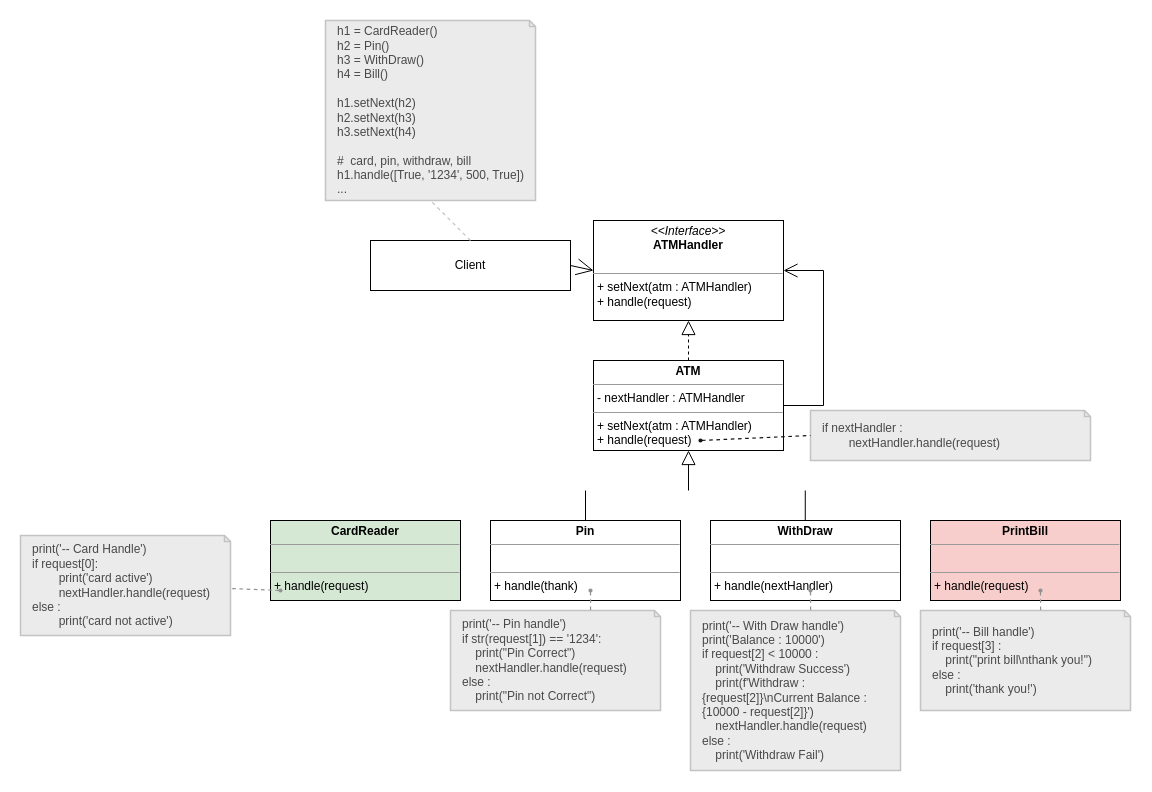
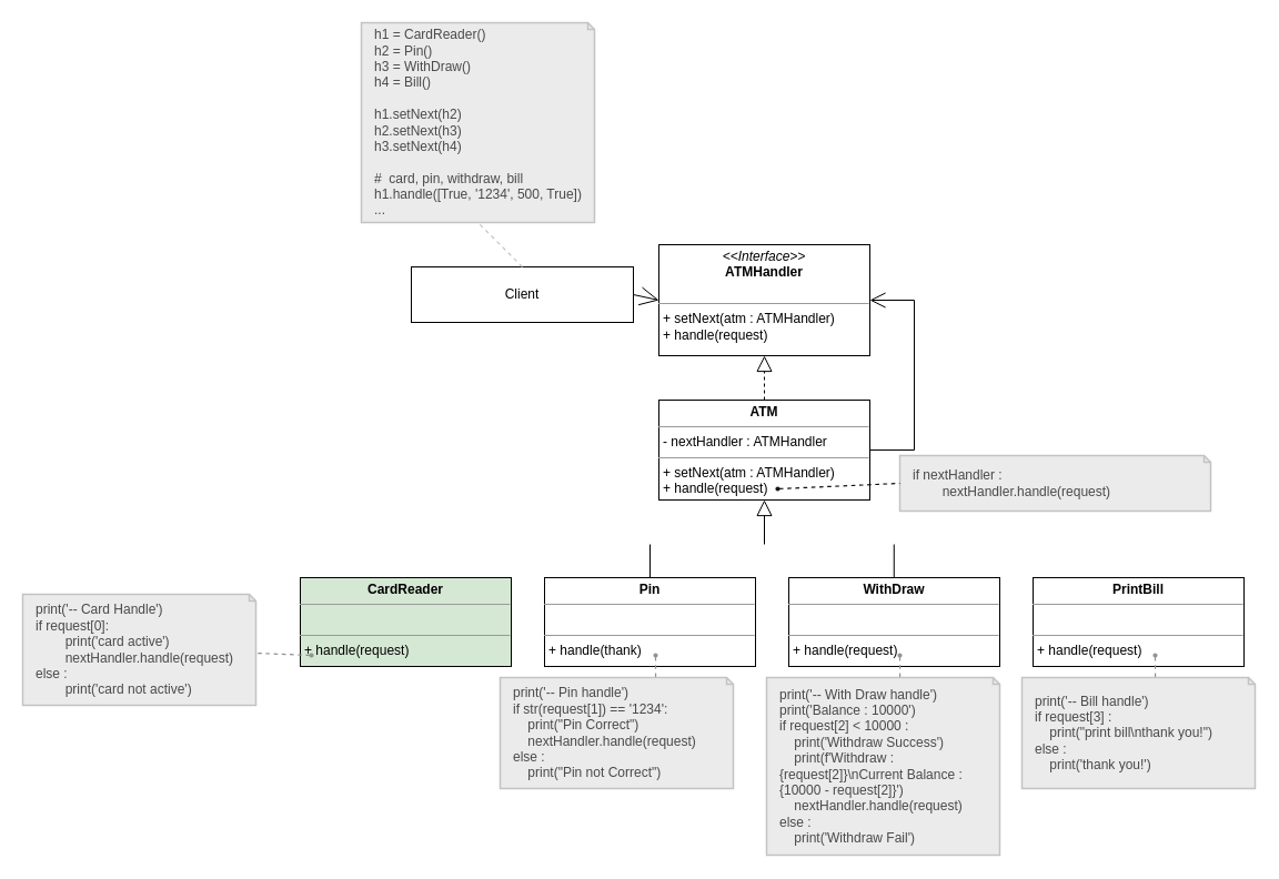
  <mxCell id="0" />
  <mxCell id="1" parent="0" />
  <mxCell id="2" value="&lt;p style=&quot;margin:0px;margin-top:4px;text-align:center;&quot;&gt;&lt;i&gt;&amp;lt;&amp;lt;Interface&amp;gt;&amp;gt;&lt;/i&gt;&lt;br&gt;&lt;b&gt;ATMHandler&lt;/b&gt;&lt;/p&gt;&lt;br&gt;&lt;hr size=&quot;1&quot;&gt;&lt;p style=&quot;margin:0px;margin-left:4px;&quot;&gt;+ setNext(atm : ATMHandler)&lt;/p&gt;&lt;p style=&quot;margin:0px;margin-left:4px;&quot;&gt;+ handle(request)&lt;/p&gt;" style="verticalAlign=top;align=left;overflow=fill;fontSize=12;fontFamily=Helvetica;html=1;whiteSpace=wrap;" parent="1" vertex="1"><mxGeometry x="593" y="220" width="190" height="100" as="geometry" /></mxCell>
  <mxCell id="3" value="&lt;p style=&quot;margin:0px;margin-top:4px;text-align:center;&quot;&gt;&lt;b&gt;ATM&lt;/b&gt;&lt;/p&gt;&lt;hr size=&quot;1&quot;&gt;&lt;p style=&quot;margin:0px;margin-left:4px;&quot;&gt;- nextHandler : ATMHandler&lt;/p&gt;&lt;hr size=&quot;1&quot;&gt;&lt;p style=&quot;border-color: var(--border-color); margin: 0px 0px 0px 4px;&quot;&gt;+ setNext(atm : ATMHandler)&lt;/p&gt;&lt;p style=&quot;border-color: var(--border-color); margin: 0px 0px 0px 4px;&quot;&gt;+ handle(request)&lt;/p&gt;" style="verticalAlign=top;align=left;overflow=fill;fontSize=12;fontFamily=Helvetica;html=1;whiteSpace=wrap;movable=0;resizable=0;rotatable=0;deletable=0;editable=0;locked=1;connectable=0;" parent="1" vertex="1"><mxGeometry x="593" y="360" width="190" height="90" as="geometry" /></mxCell>
  <mxCell id="4" value="&lt;p style=&quot;margin:0px;margin-top:4px;text-align:center;&quot;&gt;&lt;b&gt;CardReader&lt;/b&gt;&lt;/p&gt;&lt;hr size=&quot;1&quot;&gt;&lt;p style=&quot;margin:0px;margin-left:4px;&quot;&gt;&lt;br&gt;&lt;/p&gt;&lt;hr size=&quot;1&quot;&gt;&lt;p style=&quot;border-color: var(--border-color); margin: 0px 0px 0px 4px;&quot;&gt;+ handle(request&lt;span style=&quot;background-color: initial;&quot;&gt;)&lt;/span&gt;&lt;br&gt;&lt;/p&gt;" style="verticalAlign=top;align=left;overflow=fill;fontSize=12;fontFamily=Helvetica;html=1;whiteSpace=wrap;movable=0;resizable=0;rotatable=0;deletable=0;editable=0;locked=1;connectable=0;fillColor=#d5e8d4;" parent="1" vertex="1"><mxGeometry x="270" y="520" width="190" height="80" as="geometry" /></mxCell>
  <mxCell id="5" value="&lt;p style=&quot;margin:0px;margin-top:4px;text-align:center;&quot;&gt;&lt;b&gt;Pin&lt;/b&gt;&lt;/p&gt;&lt;hr size=&quot;1&quot;&gt;&lt;p style=&quot;margin:0px;margin-left:4px;&quot;&gt;&lt;br&gt;&lt;/p&gt;&lt;hr size=&quot;1&quot;&gt;&lt;p style=&quot;border-color: var(--border-color); margin: 0px 0px 0px 4px;&quot;&gt;+ handle(thank&lt;span style=&quot;background-color: initial;&quot;&gt;)&lt;/span&gt;&lt;br&gt;&lt;/p&gt;" style="verticalAlign=top;align=left;overflow=fill;fontSize=12;fontFamily=Helvetica;html=1;whiteSpace=wrap;movable=0;resizable=0;rotatable=0;deletable=0;editable=0;locked=1;connectable=0;" parent="1" vertex="1"><mxGeometry x="490" y="520" width="190" height="80" as="geometry" /></mxCell>
- <mxCell id="6" value="&lt;p style=&quot;margin:0px;margin-top:4px;text-align:center;&quot;&gt;&lt;b&gt;WithDraw&lt;/b&gt;&lt;/p&gt;&lt;hr size=&quot;1&quot;&gt;&lt;p style=&quot;margin:0px;margin-left:4px;&quot;&gt;&lt;br&gt;&lt;/p&gt;&lt;hr size=&quot;1&quot;&gt;&lt;p style=&quot;border-color: var(--border-color); margin: 0px 0px 0px 4px;&quot;&gt;+ handle(nextHandler&lt;span style=&quot;background-color: initial;&quot;&gt;)&lt;/span&gt;&lt;br&gt;&lt;/p&gt;" style="verticalAlign=top;align=left;overflow=fill;fontSize=12;fontFamily=Helvetica;html=1;whiteSpace=wrap;movable=0;resizable=0;rotatable=0;deletable=0;editable=0;locked=1;connectable=0;" parent="1" vertex="1"><mxGeometry y="520" width="190" height="80" as="geometry" x="710" /></mxCell>
- <mxCell id="7" value="&lt;p style=&quot;margin:0px;margin-top:4px;text-align:center;&quot;&gt;&lt;b&gt;PrintBill&lt;/b&gt;&lt;/p&gt;&lt;hr size=&quot;1&quot;&gt;&lt;p style=&quot;margin:0px;margin-left:4px;&quot;&gt;&lt;br&gt;&lt;/p&gt;&lt;hr size=&quot;1&quot;&gt;&lt;p style=&quot;border-color: var(--border-color); margin: 0px 0px 0px 4px;&quot;&gt;+ handle(request&lt;span style=&quot;background-color: initial;&quot;&gt;)&lt;/span&gt;&lt;br&gt;&lt;/p&gt;" style="verticalAlign=top;align=left;overflow=fill;fontSize=12;fontFamily=Helvetica;html=1;whiteSpace=wrap;movable=0;resizable=0;rotatable=0;deletable=0;editable=0;locked=1;connectable=0;fillColor=#f8cecc;" parent="1" vertex="1"><mxGeometry x="930" y="520" width="190" height="80" as="geometry" /></mxCell>
+ <mxCell id="6" value="&lt;p style=&quot;margin:0px;margin-top:4px;text-align:center;&quot;&gt;&lt;b&gt;WithDraw&lt;/b&gt;&lt;/p&gt;&lt;hr size=&quot;1&quot;&gt;&lt;p style=&quot;margin:0px;margin-left:4px;&quot;&gt;&lt;br&gt;&lt;/p&gt;&lt;hr size=&quot;1&quot;&gt;&lt;p style=&quot;border-color: var(--border-color); margin: 0px 0px 0px 4px;&quot;&gt;+ handle(request&lt;span style=&quot;background-color: initial;&quot;&gt;)&lt;/span&gt;&lt;br&gt;&lt;/p&gt;" style="verticalAlign=top;align=left;overflow=fill;fontSize=12;fontFamily=Helvetica;html=1;whiteSpace=wrap;movable=0;resizable=0;rotatable=0;deletable=0;editable=0;locked=1;connectable=0;" parent="1" vertex="1"><mxGeometry y="520" width="190" height="80" as="geometry" x="710" /></mxCell>
+ <mxCell id="7" value="&lt;p style=&quot;margin:0px;margin-top:4px;text-align:center;&quot;&gt;&lt;b&gt;PrintBill&lt;/b&gt;&lt;/p&gt;&lt;hr size=&quot;1&quot;&gt;&lt;p style=&quot;margin:0px;margin-left:4px;&quot;&gt;&lt;br&gt;&lt;/p&gt;&lt;hr size=&quot;1&quot;&gt;&lt;p style=&quot;border-color: var(--border-color); margin: 0px 0px 0px 4px;&quot;&gt;+ handle(request&lt;span style=&quot;background-color: initial;&quot;&gt;)&lt;/span&gt;&lt;br&gt;&lt;/p&gt;" style="verticalAlign=top;align=left;overflow=fill;fontSize=12;fontFamily=Helvetica;html=1;whiteSpace=wrap;movable=0;resizable=0;rotatable=0;deletable=0;editable=0;locked=1;connectable=0;" parent="1" vertex="1"><mxGeometry x="930" y="520" width="190" height="80" as="geometry" /></mxCell>
  <mxCell id="8" value="" style="endArrow=block;dashed=1;endFill=0;endSize=12;html=1;rounded=0;entryX=0.5;entryY=1;entryDx=0;entryDy=0;exitX=0.5;exitY=0;exitDx=0;exitDy=0;movable=0;resizable=0;rotatable=0;deletable=0;editable=0;locked=1;connectable=0;" parent="1" source="3" target="2" edge="1"><mxGeometry width="160" relative="1" as="geometry"><mxPoint x="553" y="510" as="sourcePoint" /><mxPoint x="713" y="510" as="targetPoint" /></mxGeometry></mxCell>
  <mxCell id="9" value="" style="endArrow=open;endFill=1;endSize=12;html=1;rounded=0;entryX=1;entryY=0.5;entryDx=0;entryDy=0;exitX=1;exitY=0.5;exitDx=0;exitDy=0;movable=0;resizable=0;rotatable=0;deletable=0;editable=0;locked=1;connectable=0;" parent="1" source="3" target="2" edge="1"><mxGeometry width="160" relative="1" as="geometry"><mxPoint x="673" y="340" as="sourcePoint" /><mxPoint x="833" y="340" as="targetPoint" /><Array as="points"><mxPoint x="823" y="405" /><mxPoint x="823" y="270" /></Array></mxGeometry></mxCell>
  <mxCell id="10" value="" style="endArrow=block;endFill=0;endSize=12;html=1;rounded=0;entryX=0.5;entryY=1;entryDx=0;entryDy=0;movable=0;resizable=0;rotatable=0;deletable=0;editable=0;locked=1;connectable=0;" parent="1" target="3" edge="1"><mxGeometry width="160" relative="1" as="geometry"><mxPoint x="688" y="490" as="sourcePoint" /><mxPoint x="863" y="520" as="targetPoint" /></mxGeometry></mxCell>
  <mxCell id="11" value="" style="endArrow=none;html=1;rounded=0;exitX=0.5;exitY=0;exitDx=0;exitDy=0;movable=0;resizable=0;rotatable=0;deletable=0;editable=0;locked=1;connectable=0;" parent="1" source="5" edge="1"><mxGeometry width="50" height="50" relative="1" as="geometry"><mxPoint x="603" y="570" as="sourcePoint" /><mxPoint x="585" y="490" as="targetPoint" /></mxGeometry></mxCell>
  <mxCell id="12" value="" style="endArrow=none;html=1;rounded=0;exitX=0.5;exitY=0;exitDx=0;exitDy=0;movable=0;resizable=0;rotatable=0;deletable=0;editable=0;locked=1;connectable=0;" parent="1" edge="1"><mxGeometry width="50" height="50" relative="1" as="geometry"><mxPoint x="804.77" y="520" as="sourcePoint" /><mxPoint x="804.77" y="490" as="targetPoint" /></mxGeometry></mxCell>
  <mxCell id="13" value="Client" style="rounded=0;whiteSpace=wrap;html=1;movable=0;resizable=0;rotatable=0;deletable=0;editable=0;locked=1;connectable=0;" parent="1" vertex="1"><mxGeometry x="370" y="240" width="200" height="50" as="geometry" /></mxCell>
  <mxCell id="14" value="" style="endArrow=open;html=1;rounded=0;endFill=0;exitX=1;exitY=0.5;exitDx=0;exitDy=0;startSize=11;endSize=15;entryX=0;entryY=0.5;entryDx=0;entryDy=0;movable=0;resizable=0;rotatable=0;deletable=0;editable=0;locked=1;connectable=0;" parent="1" source="13" target="2" edge="1"><mxGeometry width="50" height="50" relative="1" as="geometry"><mxPoint x="620" y="450" as="sourcePoint" /><mxPoint x="670" y="400" as="targetPoint" /></mxGeometry></mxCell>
  <mxCell id="15" value="&lt;font color=&quot;#494949&quot; style=&quot;&quot;&gt;&lt;div style=&quot;&quot;&gt;&lt;div&gt;h1 = CardReader()&lt;/div&gt;&lt;div&gt;h2 = Pin()&lt;/div&gt;&lt;div&gt;h3 = WithDraw()&lt;/div&gt;&lt;div&gt;h4 = Bill()&lt;/div&gt;&lt;div&gt;&amp;nbsp; &amp;nbsp;&amp;nbsp;&lt;/div&gt;&lt;div&gt;h1.setNext(h2)&lt;/div&gt;&lt;div&gt;h2.setNext(h3)&lt;/div&gt;&lt;div&gt;h3.setNext(h4)&lt;/div&gt;&lt;div&gt;&amp;nbsp; &amp;nbsp;&amp;nbsp;&lt;/div&gt;&lt;div&gt;#&amp;nbsp; card, pin, withdraw, bill&lt;/div&gt;&lt;div&gt;h1.handle([True, '1234', 500, True])&lt;/div&gt;&lt;div&gt;...&lt;/div&gt;&lt;/div&gt;&lt;/font&gt;" style="shape=note;size=6;align=left;spacingLeft=10;html=1;whiteSpace=wrap;strokeWidth=1.5;strokeColor=#C3C3C3;gradientColor=none;fillColor=#EBEBEB;fontSize=12;" parent="1" vertex="1"><mxGeometry x="325" y="20" width="210" height="180" as="geometry" /></mxCell>
  <mxCell id="16" style="rounded=0;orthogonalLoop=1;jettySize=auto;html=1;startArrow=none;startFill=1;startSize=3;jumpStyle=none;endArrow=none;endFill=0;anchorPointDirection=0;bendable=0;editable=1;movable=1;resizable=1;rotatable=1;deletable=1;locked=0;connectable=1;backgroundOutline=0;snapToPoint=1;flowAnimation=0;strokeColor=#C3C3C3;dashed=1;shadow=0;strokeWidth=1.2;entryX=0.5;entryY=1;entryDx=0;entryDy=0;fontSize=12;entryPerimeter=0;exitX=0.5;exitY=0;exitDx=0;exitDy=0;" parent="1" source="13" target="15" edge="1"><mxGeometry relative="1" as="geometry"><mxPoint x="530" y="25" as="sourcePoint" /><mxPoint x="405" y="-10" as="targetPoint" /></mxGeometry></mxCell>
  <mxCell id="17" value="&lt;font color=&quot;#494949&quot; style=&quot;&quot;&gt;&lt;div style=&quot;&quot;&gt;&lt;div&gt;if nextHandler :&lt;/div&gt;&lt;div&gt;&lt;span style=&quot;background-color: initial;&quot;&gt;&lt;span style=&quot;white-space: pre;&quot;&gt;&#09;&lt;/span&gt;nextHandler.handle(request)&lt;/span&gt;&lt;/div&gt;&lt;/div&gt;&lt;/font&gt;" style="shape=note;size=6;align=left;spacingLeft=10;html=1;whiteSpace=wrap;strokeWidth=1.5;strokeColor=#C3C3C3;gradientColor=none;fillColor=#EBEBEB;fontSize=12;" parent="1" vertex="1"><mxGeometry x="810" y="410" width="280" height="50" as="geometry" /></mxCell>
  <mxCell id="18" style="rounded=0;orthogonalLoop=1;jettySize=auto;html=1;startArrow=oval;startFill=1;startSize=3;jumpStyle=none;endArrow=none;endFill=0;anchorPointDirection=0;bendable=0;editable=1;movable=1;resizable=1;rotatable=1;deletable=1;locked=0;connectable=1;backgroundOutline=0;snapToPoint=1;flowAnimation=0;strokeColor=#121212;dashed=1;shadow=0;strokeWidth=1.2;entryX=0;entryY=0.5;entryDx=0;entryDy=0;fontSize=12;entryPerimeter=0;" parent="1" target="17" edge="1"><mxGeometry relative="1" as="geometry"><mxPoint x="700" y="440" as="sourcePoint" /><mxPoint x="440" y="210" as="targetPoint" /></mxGeometry></mxCell>
  <mxCell id="19" value="&lt;font color=&quot;#494949&quot; style=&quot;&quot;&gt;&lt;div style=&quot;&quot;&gt;&lt;div&gt;print('-- Card Handle')&lt;/div&gt;&lt;div&gt;if request[0]:&lt;/div&gt;&lt;div&gt;&lt;span style=&quot;white-space: pre;&quot;&gt;&#09;&lt;/span&gt;print('card active')&lt;/div&gt;&lt;div&gt;&amp;nbsp; &amp;nbsp; &amp;nbsp; &amp;nbsp; nextHandler.handle(request)&lt;/div&gt;&lt;div&gt;else :&lt;/div&gt;&lt;div&gt;&lt;span style=&quot;white-space: pre;&quot;&gt;&#09;&lt;/span&gt;print('card not active')&lt;/div&gt;&lt;/div&gt;&lt;/font&gt;" style="shape=note;size=6;align=left;spacingLeft=10;html=1;whiteSpace=wrap;strokeWidth=1.5;strokeColor=#C3C3C3;gradientColor=none;fillColor=#EBEBEB;fontSize=12;" parent="1" vertex="1"><mxGeometry x="20" y="535" width="210" height="100" as="geometry" /></mxCell>
  <mxCell id="20" style="rounded=0;orthogonalLoop=1;jettySize=auto;html=1;startArrow=oval;startFill=1;startSize=3;jumpStyle=none;endArrow=none;endFill=0;anchorPointDirection=0;bendable=0;editable=1;movable=1;resizable=1;rotatable=1;deletable=1;locked=0;connectable=1;backgroundOutline=0;snapToPoint=1;flowAnimation=0;strokeColor=#919191;dashed=1;shadow=0;strokeWidth=1.2;entryX=0;entryY=0;entryDx=210;entryDy=53;fontSize=12;entryPerimeter=0;" parent="1" target="19" edge="1"><mxGeometry relative="1" as="geometry"><mxPoint x="280" y="590" as="sourcePoint" /><mxPoint x="-120" y="440" as="targetPoint" /></mxGeometry></mxCell>
  <mxCell id="21" value="&lt;div style=&quot;&quot;&gt;&lt;font color=&quot;#494949&quot;&gt;&lt;div&gt;print('-- Pin handle')&lt;/div&gt;&lt;div&gt;if str(request[1]) == '1234':&lt;/div&gt;&lt;div&gt;&lt;span style=&quot;white-space: pre;&quot;&gt;&amp;nbsp;&amp;nbsp;&amp;nbsp;&amp;nbsp;&lt;/span&gt;print(&quot;Pin Correct&quot;)&lt;/div&gt;&lt;div&gt;&lt;span style=&quot;&quot;&gt;&lt;span style=&quot;white-space: pre;&quot;&gt;&amp;nbsp;&amp;nbsp;&amp;nbsp;&amp;nbsp;&lt;/span&gt;&lt;/span&gt;nextHandler.handle(request)&lt;/div&gt;&lt;div&gt;else :&lt;/div&gt;&lt;div&gt;&lt;span style=&quot;&quot;&gt;&lt;span style=&quot;white-space: pre;&quot;&gt;&amp;nbsp;&amp;nbsp;&amp;nbsp;&amp;nbsp;&lt;/span&gt;&lt;/span&gt;print(&quot;Pin not Correct&quot;)&lt;/div&gt;&lt;/font&gt;&lt;/div&gt;" style="shape=note;size=6;align=left;spacingLeft=10;html=1;whiteSpace=wrap;strokeWidth=1.5;strokeColor=#C3C3C3;gradientColor=none;fillColor=#EBEBEB;fontSize=12;" parent="1" vertex="1"><mxGeometry x="450" y="610" width="210" height="100" as="geometry" /></mxCell>
  <mxCell id="22" style="rounded=0;orthogonalLoop=1;jettySize=auto;html=1;startArrow=oval;startFill=1;startSize=3;jumpStyle=none;endArrow=none;endFill=0;anchorPointDirection=0;bendable=0;editable=1;movable=1;resizable=1;rotatable=1;deletable=1;locked=0;connectable=1;backgroundOutline=0;snapToPoint=1;flowAnimation=0;strokeColor=#919191;dashed=1;shadow=0;strokeWidth=1.2;entryX=0.667;entryY=0;entryDx=0;entryDy=0;fontSize=12;entryPerimeter=0;" parent="1" target="21" edge="1"><mxGeometry relative="1" as="geometry"><mxPoint x="590" y="590" as="sourcePoint" /><mxPoint x="310" y="535" as="targetPoint" /></mxGeometry></mxCell>
  <mxCell id="23" value="&lt;div style=&quot;&quot;&gt;&lt;font color=&quot;#494949&quot;&gt;&lt;div&gt;print('-- With Draw handle')&lt;/div&gt;&lt;div&gt;print('Balance : 10000')&lt;/div&gt;&lt;div&gt;if request[2] &amp;lt; 10000 :&lt;/div&gt;&lt;div&gt;&lt;span style=&quot;white-space: pre;&quot;&gt;&amp;nbsp;&amp;nbsp;&amp;nbsp;&amp;nbsp;&lt;/span&gt;print('Withdraw Success')&lt;/div&gt;&lt;div&gt;&lt;span style=&quot;&quot;&gt;&lt;span style=&quot;white-space: pre;&quot;&gt;&amp;nbsp;&amp;nbsp;&amp;nbsp;&amp;nbsp;&lt;/span&gt;&lt;/span&gt;print(f'Withdraw : {request[2]}\nCurrent Balance : {10000 - request[2]}')&lt;/div&gt;&lt;div&gt;&lt;span style=&quot;&quot;&gt;&lt;span style=&quot;white-space: pre;&quot;&gt;&amp;nbsp;&amp;nbsp;&amp;nbsp;&amp;nbsp;&lt;/span&gt;&lt;/span&gt;nextHandler.handle(request)&lt;/div&gt;&lt;div&gt;else :&lt;/div&gt;&lt;div&gt;&lt;span style=&quot;&quot;&gt;&lt;span style=&quot;white-space: pre;&quot;&gt;&amp;nbsp;&amp;nbsp;&amp;nbsp;&amp;nbsp;&lt;/span&gt;&lt;/span&gt;print('Withdraw Fail')&lt;/div&gt;&lt;/font&gt;&lt;/div&gt;" style="shape=note;size=6;align=left;spacingLeft=10;html=1;whiteSpace=wrap;strokeWidth=1.5;strokeColor=#C3C3C3;gradientColor=none;fillColor=#EBEBEB;fontSize=12;" parent="1" vertex="1"><mxGeometry x="690" y="610" width="210" height="160" as="geometry" /></mxCell>
  <mxCell id="24" style="rounded=0;orthogonalLoop=1;jettySize=auto;html=1;startArrow=oval;startFill=1;startSize=3;jumpStyle=none;endArrow=none;endFill=0;anchorPointDirection=0;bendable=0;editable=1;movable=1;resizable=1;rotatable=1;deletable=1;locked=0;connectable=1;backgroundOutline=0;snapToPoint=1;flowAnimation=0;strokeColor=#919191;dashed=1;shadow=0;strokeWidth=1.2;entryX=0.572;entryY=0.018;entryDx=0;entryDy=0;fontSize=12;entryPerimeter=0;" parent="1" target="23" edge="1"><mxGeometry relative="1" as="geometry"><mxPoint x="810" y="590" as="sourcePoint" /><mxPoint x="530" y="535" as="targetPoint" /></mxGeometry></mxCell>
  <mxCell id="25" value="&lt;div style=&quot;&quot;&gt;&lt;font color=&quot;#494949&quot;&gt;&lt;div&gt;print('-- Bill handle')&lt;/div&gt;&lt;div&gt;if request[3] :&lt;/div&gt;&lt;div&gt;&lt;span style=&quot;white-space: pre;&quot;&gt;&amp;nbsp;&amp;nbsp;&amp;nbsp;&amp;nbsp;&lt;/span&gt;print(&quot;print bill\nthank you!&quot;)&lt;/div&gt;&lt;div&gt;else :&lt;/div&gt;&lt;div&gt;&lt;span style=&quot;&quot;&gt;&lt;span style=&quot;white-space: pre;&quot;&gt;&amp;nbsp;&amp;nbsp;&amp;nbsp;&amp;nbsp;&lt;/span&gt;&lt;/span&gt;print('thank you!')&lt;/div&gt;&lt;/font&gt;&lt;/div&gt;" style="shape=note;size=6;align=left;spacingLeft=10;html=1;whiteSpace=wrap;strokeWidth=1.5;strokeColor=#C3C3C3;gradientColor=none;fillColor=#EBEBEB;fontSize=12;" parent="1" vertex="1"><mxGeometry x="920" y="610" width="210" height="100" as="geometry" /></mxCell>
  <mxCell id="26" style="rounded=0;orthogonalLoop=1;jettySize=auto;html=1;startArrow=oval;startFill=1;startSize=3;jumpStyle=none;endArrow=none;endFill=0;anchorPointDirection=0;bendable=0;editable=1;movable=1;resizable=1;rotatable=1;deletable=1;locked=0;connectable=1;backgroundOutline=0;snapToPoint=1;flowAnimation=0;strokeColor=#919191;dashed=1;shadow=0;strokeWidth=1.2;entryX=0.572;entryY=0.018;entryDx=0;entryDy=0;fontSize=12;entryPerimeter=0;" parent="1" target="25" edge="1"><mxGeometry relative="1" as="geometry"><mxPoint x="1040" y="590" as="sourcePoint" /><mxPoint x="760" y="535" as="targetPoint" /></mxGeometry></mxCell>
